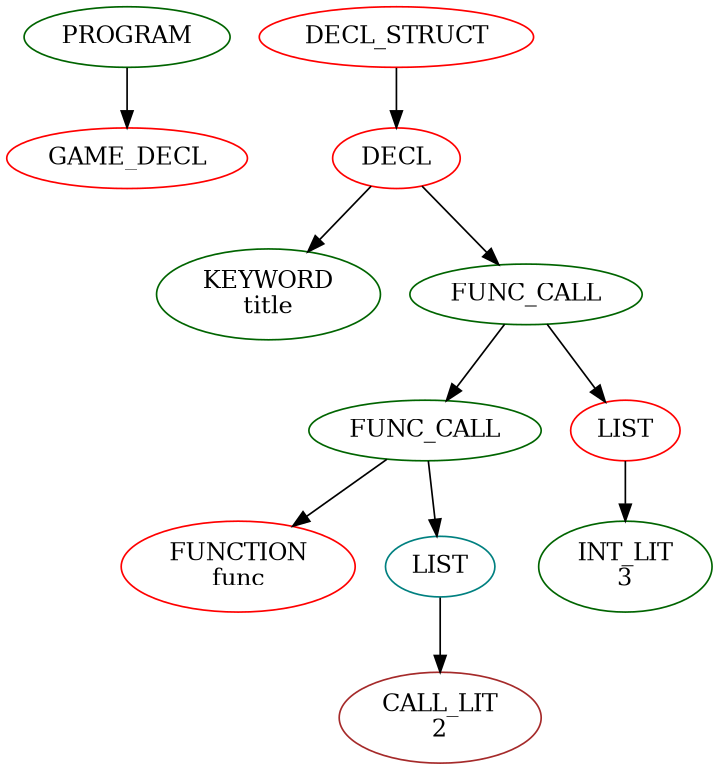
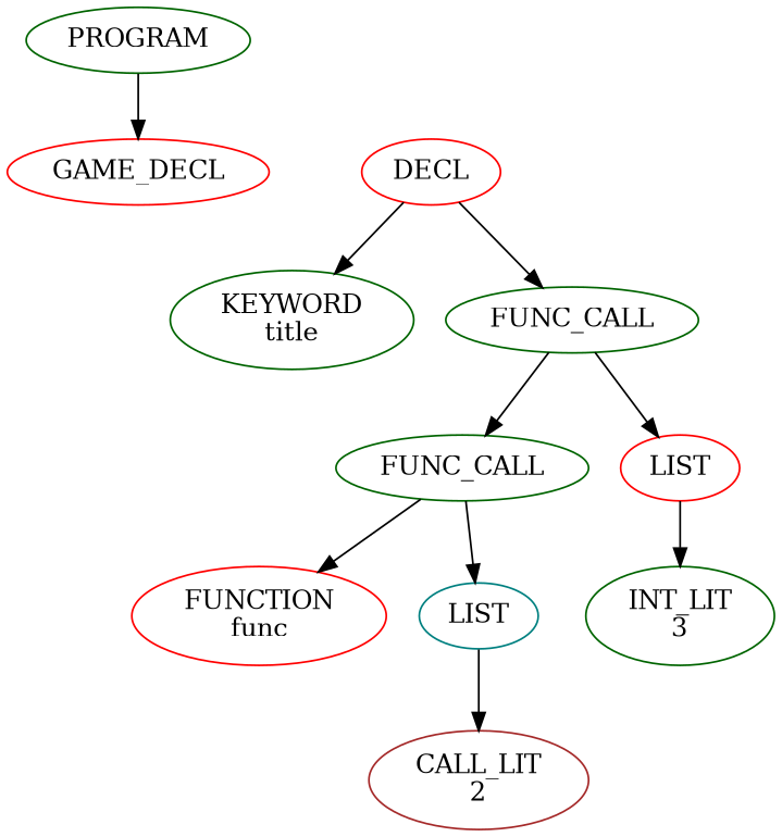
  digraph {
    node [color=darkgreen]
    n1 [label="PROGRAM\n"]
    n2 [color=red label="GAME_DECL\n"]
-   n3 [color=red label="DECL_STRUCT\n"]
    n4 [color=red label="DECL\n"]
    n5 [label="KEYWORD\ntitle"]
    n6 [label="FUNC_CALL\n"]
    n7 [label="FUNC_CALL\n"]
    n8 [color=red label="LIST\n"]
    n9 [color=red label="FUNCTION\nfunc"]
    n10 [color=teal label="LIST\n"]
    n11 [label="INT_LIT\n3"]
    n12 [color=brown label="CALL_LIT\n2"]
    n1 -> n2
-   n3 -> n4
    n4 -> n5
    n4 -> n6
    n6 -> n7
    n6 -> n8
    n7 -> n9
    n7 -> n10
    n8 -> n11
    n10 -> n12
  }
